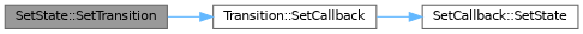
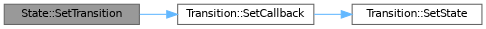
  digraph {
    rankdir=LR
    node [color=grey40 fillcolor=white fontname=Helvetica fontsize=10 shape=box style=filled]
    edge [color=steelblue1 fontname=Helvetica fontsize=10 labelfontname=Helvetica labelfontsize=10 style=solid]
-   n1 [color=gray40 fillcolor=grey60 fontcolor=black height=0.2 label="SetState::SetTransition" width=0.4]
+   n1 [color=gray40 fillcolor=grey60 fontcolor=black height=0.2 label="State::SetTransition" width=0.4]
    n2 [height=0.2 label="Transition::SetCallback" width=0.4]
-   n3 [height=0.2 label="SetCallback::SetState" width=0.4]
+   n3 [height=0.2 label="Transition::SetState" width=0.4]
    n1 -> n2
    n2 -> n3
  }
